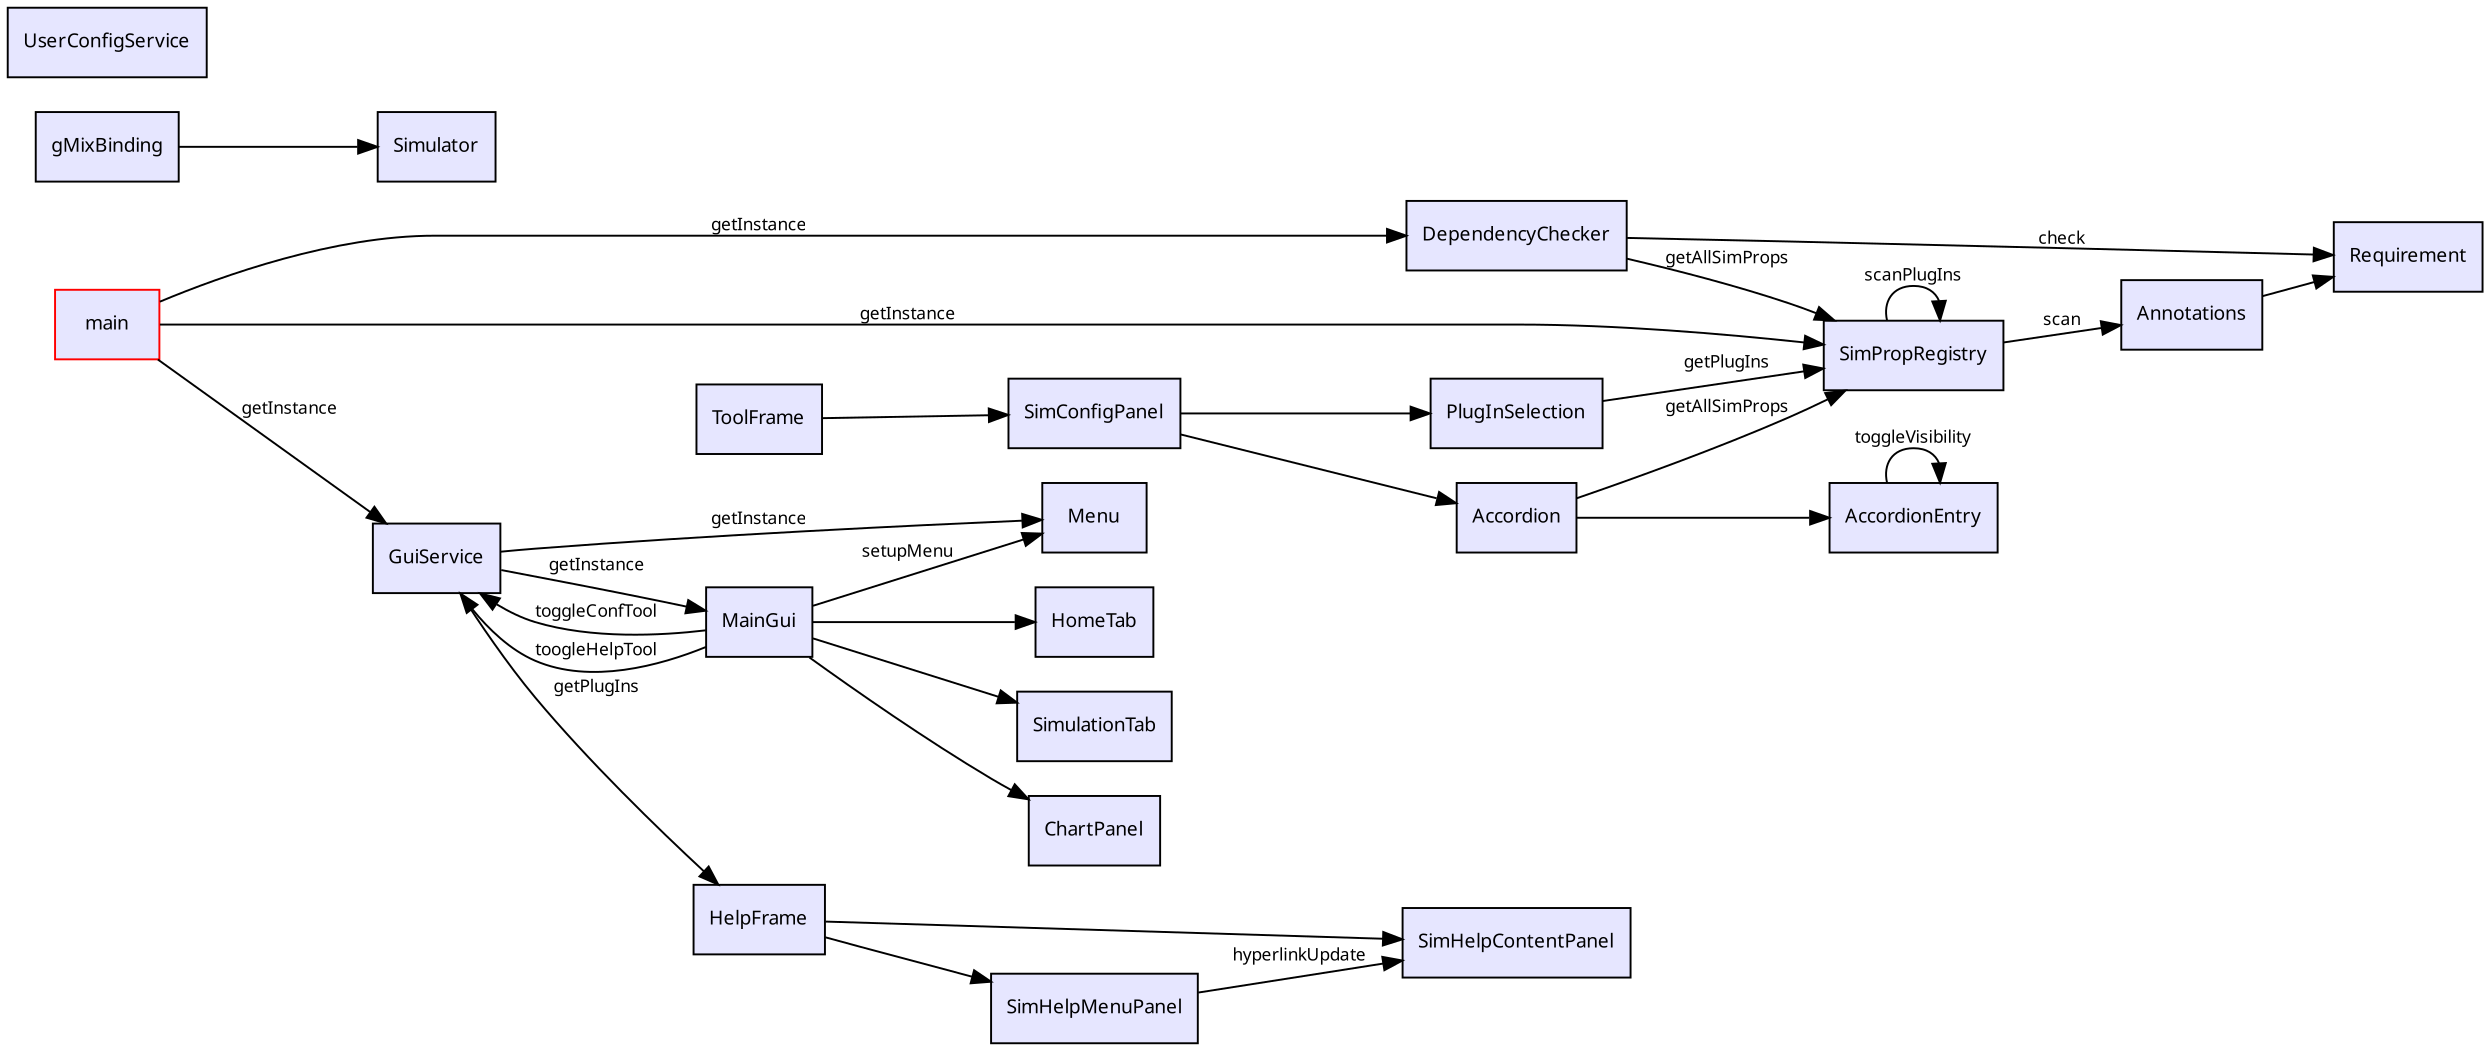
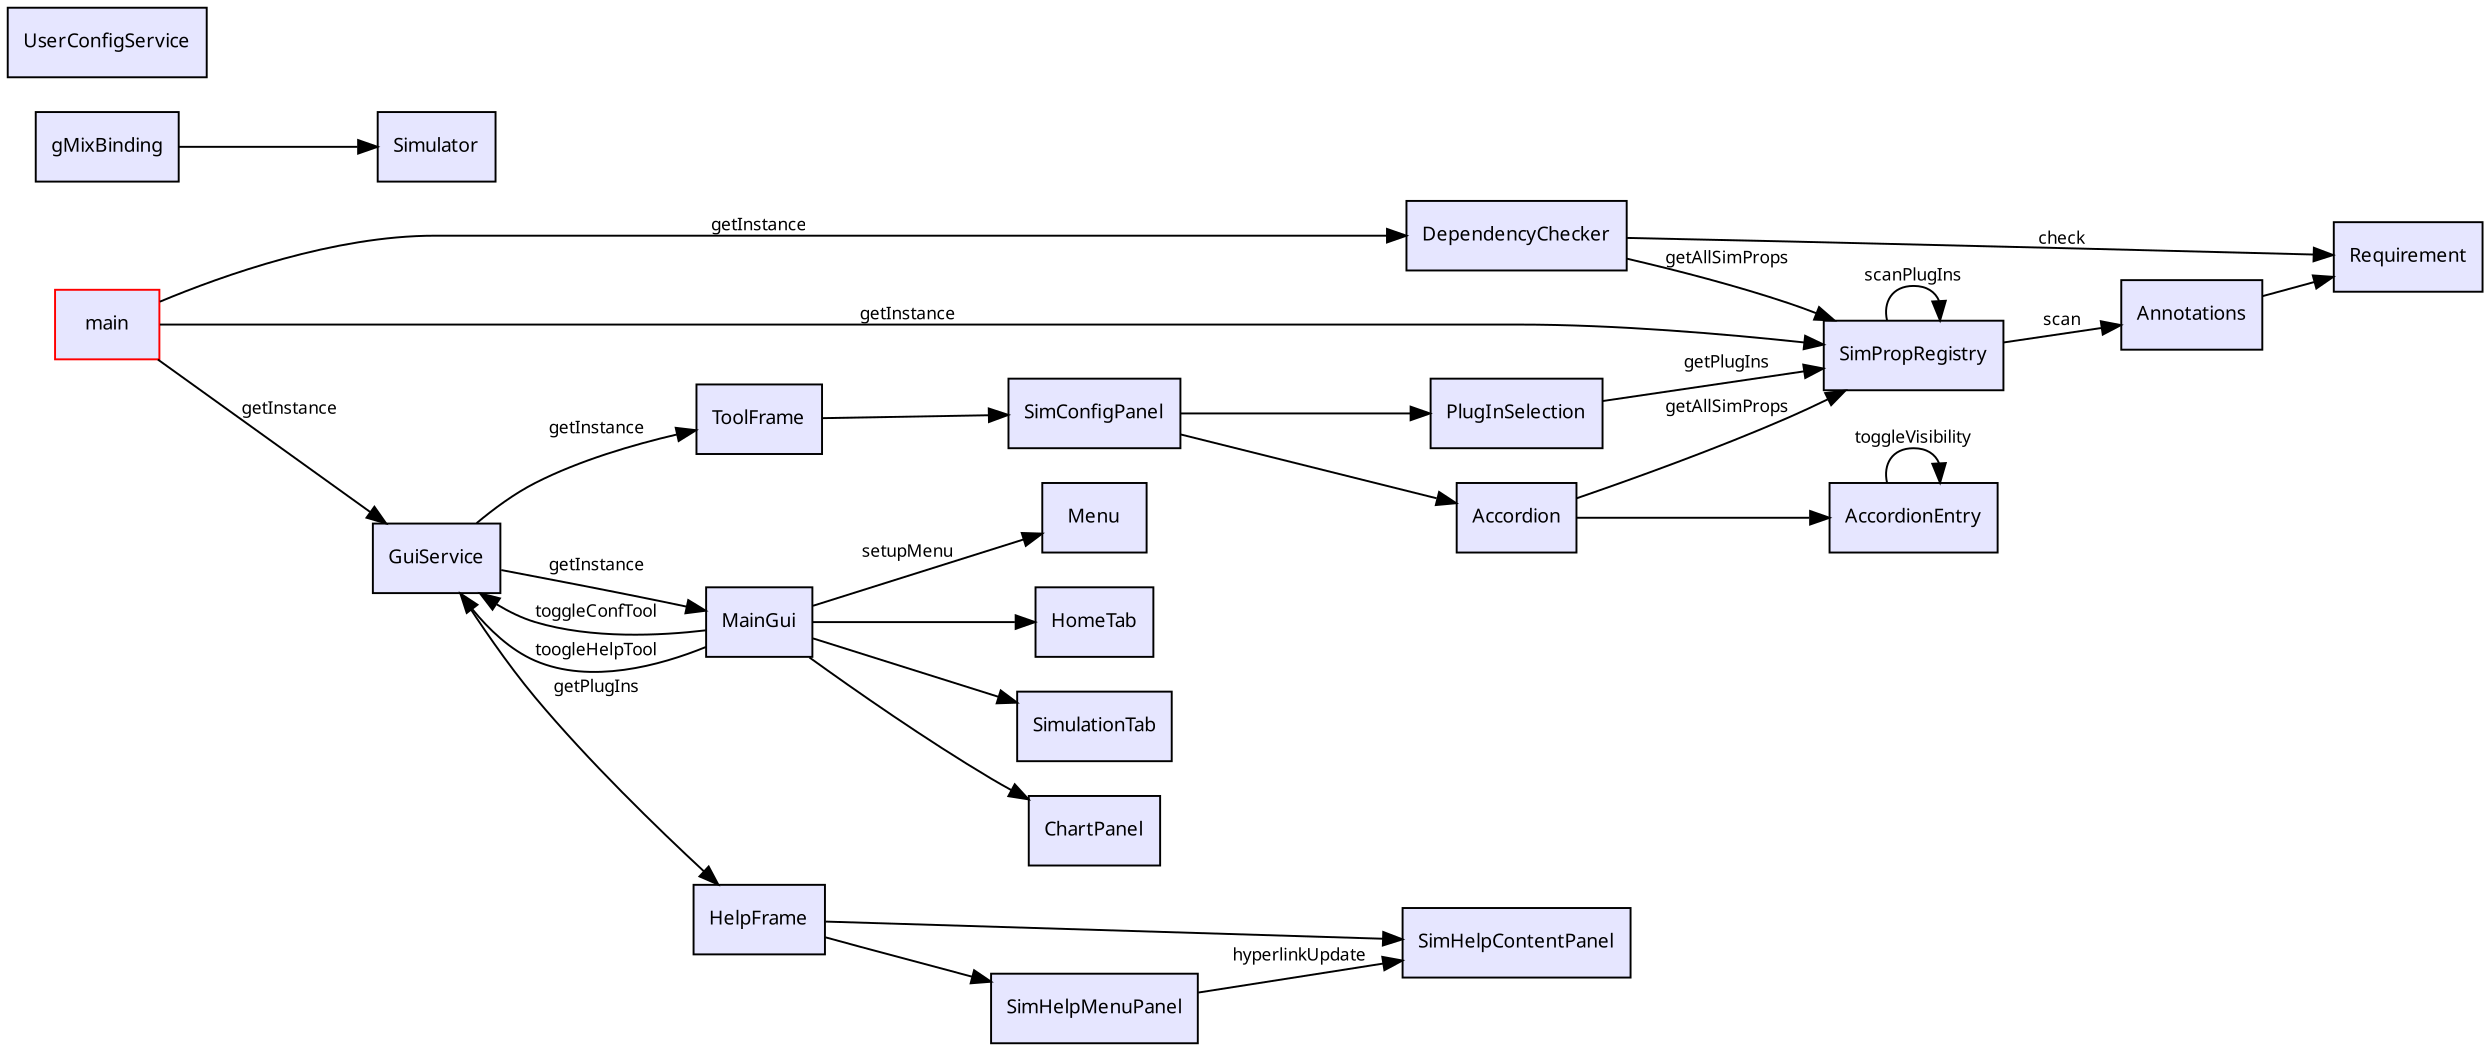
  digraph {
    rankdir=LR
    node [color=black fillcolor="#e6e6ff" fontname=Verdana fontsize=10 shape=box style=filled]
    edge [color="#000000" fontname=Verdana fontsize=9]
    main [color=red]
    SimPropRegistry
    DependencyChecker
    GuiService
    Annotations
    Requirement
    MainGui
    ToolFrame
    HelpFrame
    Menu
    HomeTab
    SimulationTab
    ChartPanel
    SimConfigPanel
    SimHelpContentPanel
    SimHelpMenuPanel
    PlugInSelection
    Accordion
    AccordionEntry
    gMixBinding
    Simulator
    UserConfigService
    main -> SimPropRegistry [label=getInstance]
    main -> DependencyChecker [label=getInstance]
    main -> GuiService [label=getInstance]
    SimPropRegistry -> SimPropRegistry [label=scanPlugIns]
    SimPropRegistry -> Annotations [label=scan]
    DependencyChecker -> SimPropRegistry [label=getAllSimProps]
    DependencyChecker -> Requirement [label=check]
    GuiService -> MainGui [label=getInstance]
-   GuiService -> Menu [label=getInstance]
+   GuiService -> ToolFrame [label=getInstance]
    GuiService -> HelpFrame [label=getPlugIns]
    Annotations -> Requirement [fontsize=""]
    MainGui -> GuiService [label=toggleConfTool]
    MainGui -> GuiService [label=toogleHelpTool]
    MainGui -> Menu [label=setupMenu]
    MainGui -> HomeTab [fontsize=""]
    MainGui -> SimulationTab [fontsize=""]
    MainGui -> ChartPanel [fontsize=""]
    ToolFrame -> SimConfigPanel [fontsize=""]
    HelpFrame -> SimHelpContentPanel [fontsize=""]
    HelpFrame -> SimHelpMenuPanel [fontsize=""]
    SimConfigPanel -> PlugInSelection [fontsize=""]
    SimConfigPanel -> Accordion [fontsize=""]
    SimHelpMenuPanel -> SimHelpContentPanel [label=hyperlinkUpdate]
    PlugInSelection -> SimPropRegistry [label=getPlugIns]
    Accordion -> SimPropRegistry [label=getAllSimProps]
    Accordion -> AccordionEntry [fontsize=""]
    AccordionEntry -> AccordionEntry [label=toggleVisibility]
    gMixBinding -> Simulator [fontsize=""]
  }
